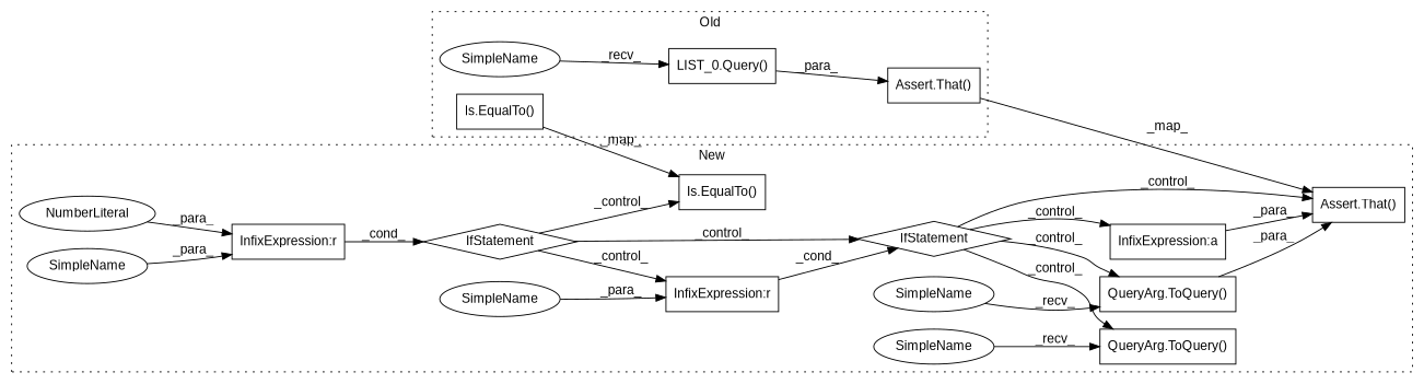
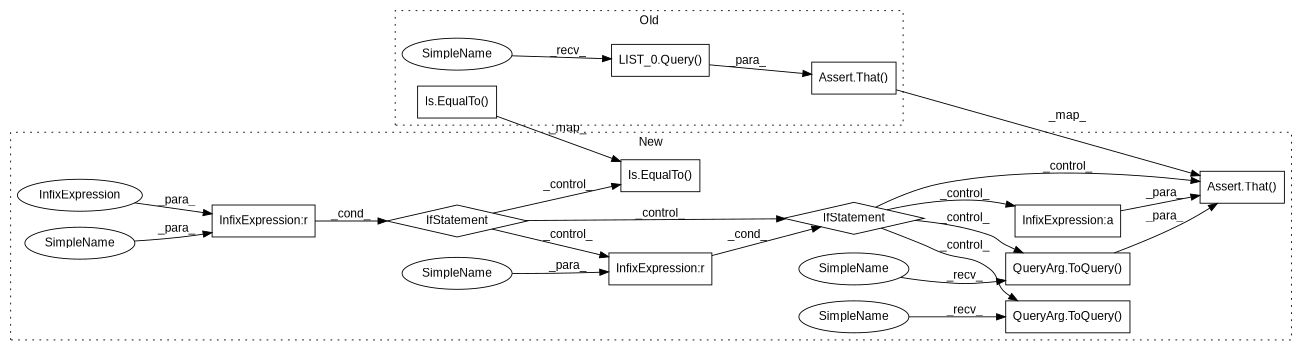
  digraph {
    rankdir=LR
    fontname="Liberation Sans"
    node [a=32 l="8,1" shape=box fontname="Liberation Sans"]
    edge [fontname="Liberation Sans"]
    n1 [label="Is.EqualTo()" s="10791,10800"]
    n2 [l="5,1" label="Assert.That()" s="10929,10958"]
    n3 [l=7 label="LIST_0.Query()" s=10829]
    n4 [a=42 l=6 label=SimpleName s=10822 shape=ellipse]
    n5 [label="Is.EqualTo()" s="13656,13665"]
    n6 [a=27 l=4 label="InfixExpression:r" s=13474]
-   n7 [a=34 l=1 label=NumberLiteral s=13478 shape=ellipse]
+   n7 [a=34 l=1 label=InfixExpression s=13478 shape=ellipse]
    n8 [l="5,1" label="Assert.That()" s="13803,13888"]
    n9 [a=25 l="4,2" label=IfStatement s="13460,13479" shape=diamond]
    n10 [l=9 label="QueryArg.ToQuery()" s=13812]
    n11 [l=9 label="QueryArg.ToQuery()" s=14040]
    n12 [a=25 l="9,2" label=IfStatement s="13677,13701" shape=diamond]
    n13 [a=42 l=10 label=SimpleName s=13464 shape=ellipse]
    n14 [a=27 l=1 label="InfixExpression:a" s=13865]
    n15 [a=27 l=4 label="InfixExpression:r" s=13696]
    n16 [a=42 l=10 label=SimpleName s=13686 shape=ellipse]
    n17 [a=42 l=3 label=SimpleName s=14036 shape=ellipse]
    n18 [a=42 l=3 label=SimpleName s=13808 shape=ellipse]
    subgraph cluster_1 {
      label=Old
      style=dotted
      n1
      n2
      n3
      n4
    }
    subgraph cluster_2 {
      label=New
      style=dotted
      n5
      n6
      n7
      n8
      n9
      n10
      n11
      n12
      n13
      n14
      n15
      n16
      n17
      n18
    }
    n1 -> n5 [label=_map_]
    n2 -> n8 [label=_map_]
    n3 -> n2 [label=_para_]
    n4 -> n3 [label=_recv_]
    n6 -> n9 [label=_cond_]
    n7 -> n6 [label=_para_]
    n9 -> n5 [label=_control_]
    n9 -> n12 [label=_control_]
    n9 -> n15 [label=_control_]
    n10 -> n8 [label=_para_]
    n12 -> n8 [label=_control_]
    n12 -> n10 [label=_control_]
    n12 -> n11 [label=_control_]
    n12 -> n14 [label=_control_]
    n13 -> n6 [label=_para_]
    n14 -> n8 [label=_para_]
    n15 -> n12 [label=_cond_]
    n16 -> n15 [label=_para_]
    n17 -> n11 [label=_recv_]
    n18 -> n10 [label=_recv_]
  }
